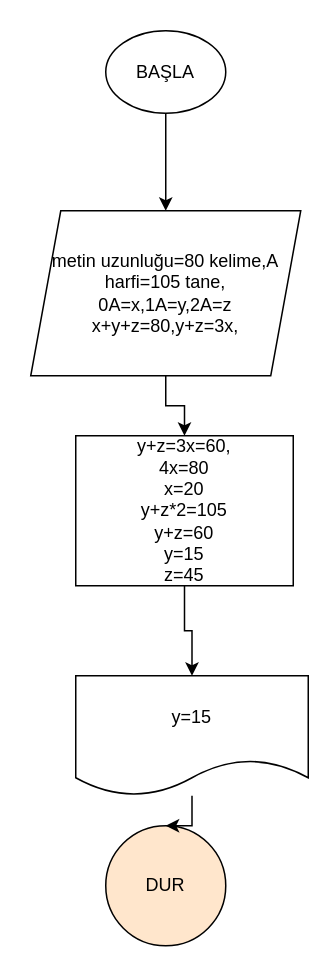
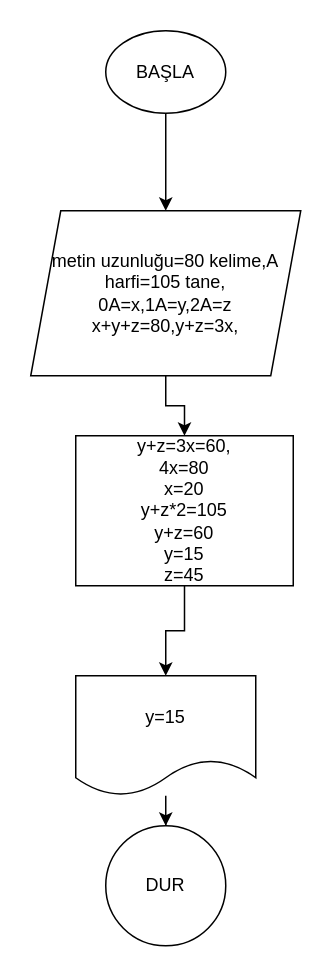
  <mxCell id="0" />
  <mxCell id="1" parent="0" />
  <mxCell id="2" value="" style="edgeStyle=orthogonalEdgeStyle;rounded=0;orthogonalLoop=1;jettySize=auto;html=1;" edge="1" parent="1" source="3" target="6"><mxGeometry relative="1" as="geometry" /></mxCell>
  <mxCell id="3" value="BAŞLA" style="ellipse;whiteSpace=wrap;html=1;aspect=fixed;" vertex="1" parent="1"><mxGeometry x="70" y="20" width="80" height="55" as="geometry" /></mxCell>
- <mxCell id="4" value="DUR" style="ellipse;whiteSpace=wrap;html=1;aspect=fixed;fillColor=#ffe6cc;" vertex="1" parent="1"><mxGeometry x="70" y="550" width="80" height="80" as="geometry" /></mxCell>
+ <mxCell id="4" value="DUR" style="ellipse;whiteSpace=wrap;html=1;aspect=fixed;" vertex="1" parent="1"><mxGeometry x="70" y="550" width="80" height="80" as="geometry" /></mxCell>
  <mxCell id="5" value="" style="edgeStyle=orthogonalEdgeStyle;rounded=0;orthogonalLoop=1;jettySize=auto;html=1;" edge="1" parent="1" source="6" target="8"><mxGeometry relative="1" as="geometry" /></mxCell>
  <mxCell id="6" value="metin uzunluğu=80 kelime,A harfi=105 tane,&lt;br&gt;0A=x,1A=y,2A=z&lt;br&gt;x+y+z=80,y+z=3x," style="shape=parallelogram;perimeter=parallelogramPerimeter;whiteSpace=wrap;html=1;fixedSize=1;" vertex="1" parent="1"><mxGeometry x="20" y="140" width="180" height="110" as="geometry" /></mxCell>
  <mxCell id="7" value="" style="edgeStyle=orthogonalEdgeStyle;rounded=0;orthogonalLoop=1;jettySize=auto;html=1;" edge="1" parent="1" source="8" target="10"><mxGeometry relative="1" as="geometry" /></mxCell>
  <mxCell id="8" value="y+z=3x=60,&lt;br&gt;4x=80&lt;br&gt;x=20&lt;br&gt;y+z*2=105&lt;br&gt;y+z=60&lt;br&gt;y=15&lt;br&gt;z=45" style="rounded=0;whiteSpace=wrap;html=1;" vertex="1" parent="1"><mxGeometry x="50" y="290" width="145" height="100" as="geometry" /></mxCell>
  <mxCell id="9" value="" style="edgeStyle=orthogonalEdgeStyle;rounded=0;orthogonalLoop=1;jettySize=auto;html=1;" edge="1" parent="1" source="10" target="4"><mxGeometry relative="1" as="geometry" /></mxCell>
- <mxCell id="10" value="y=15" style="shape=document;whiteSpace=wrap;html=1;boundedLbl=1;" vertex="1" parent="1"><mxGeometry x="50" y="450" width="155" height="80" as="geometry" /></mxCell>
+ <mxCell id="10" value="y=15" style="shape=document;whiteSpace=wrap;html=1;boundedLbl=1;" vertex="1" parent="1"><mxGeometry x="50" y="450" width="120" height="80" as="geometry" /></mxCell>
